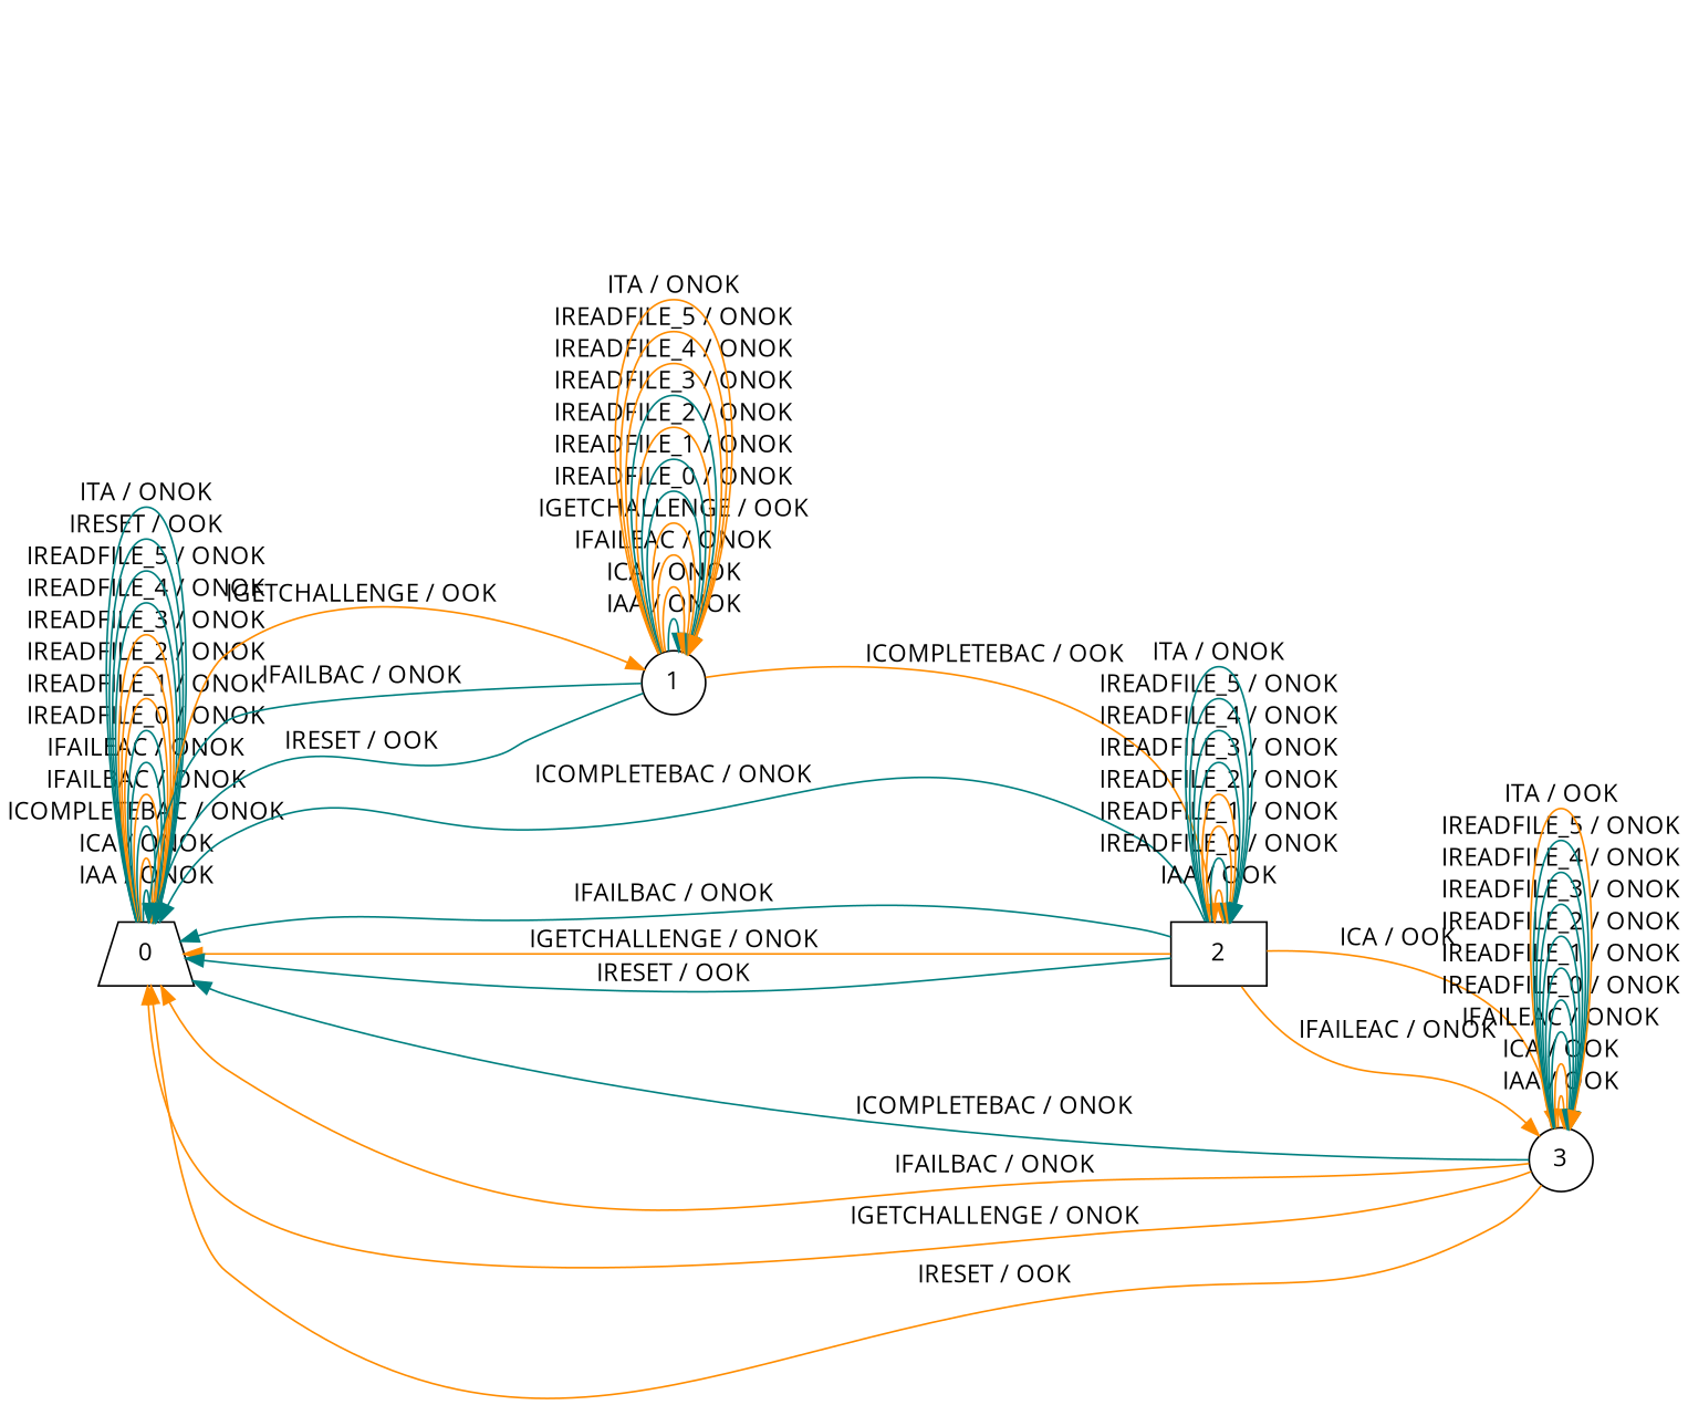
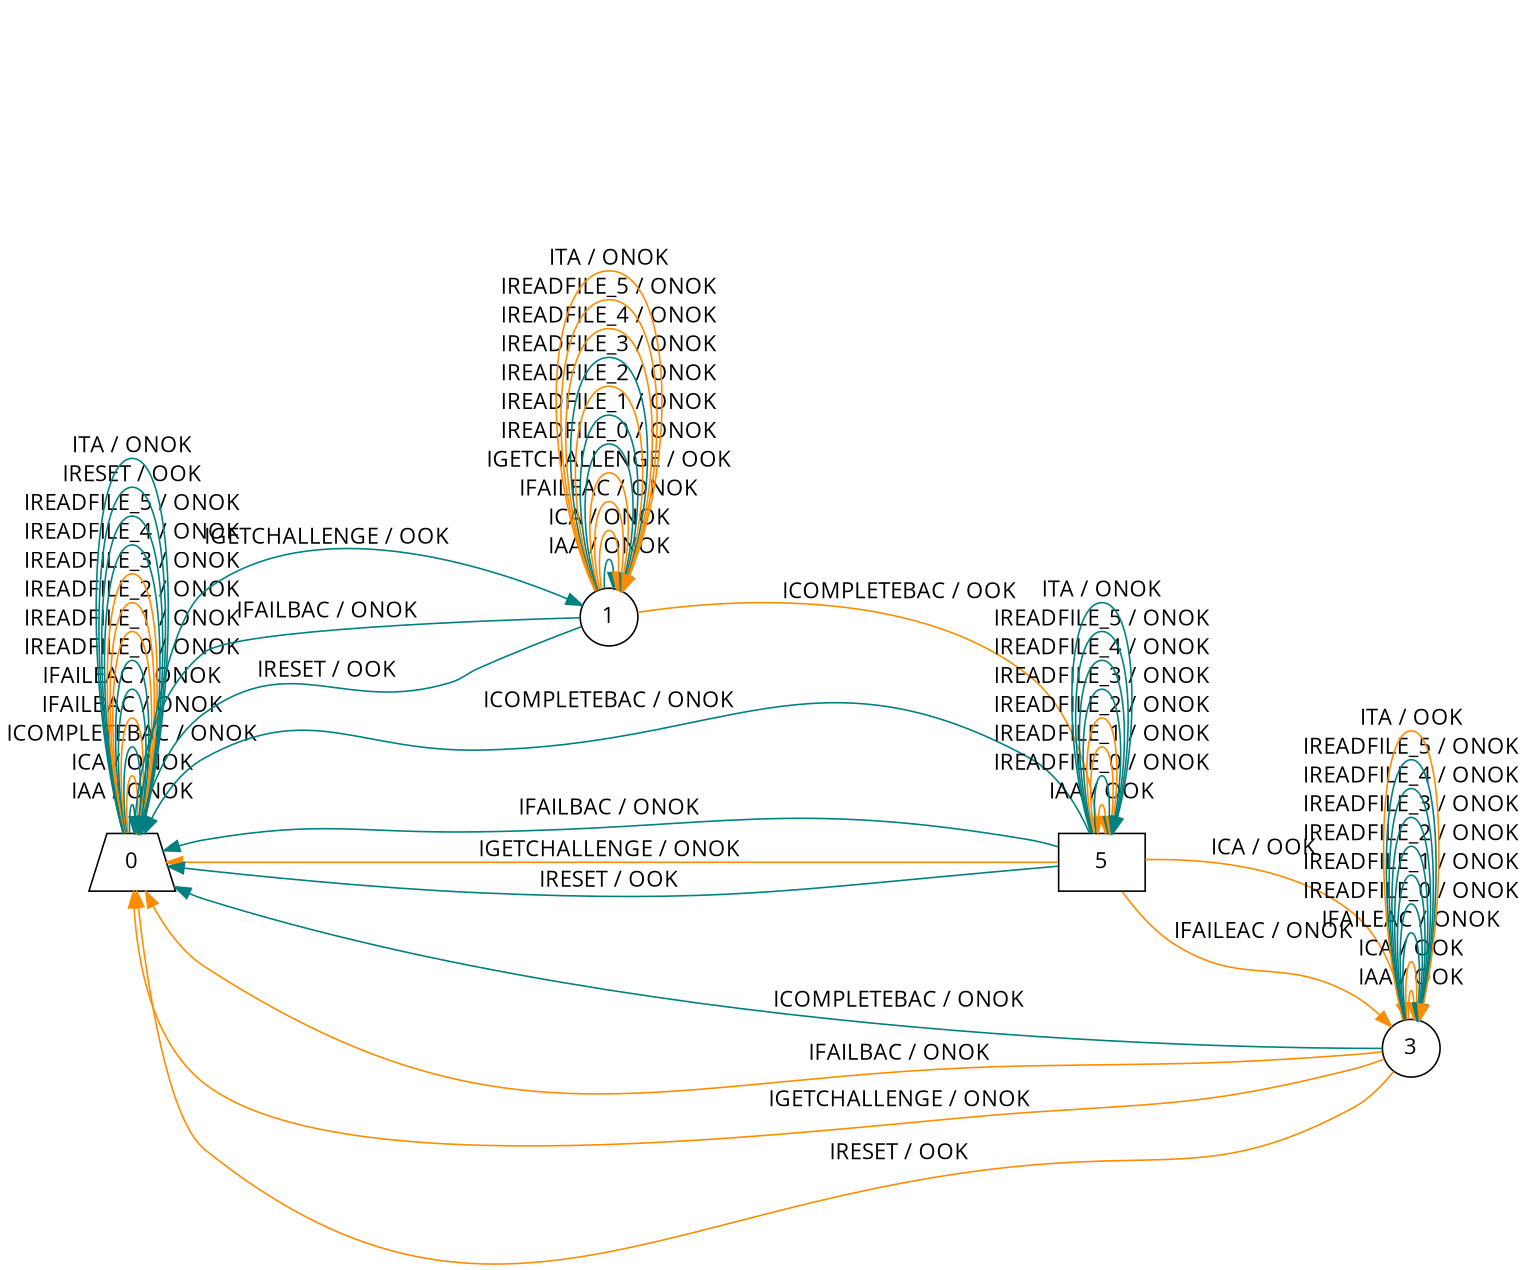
  digraph {
    fontname="Open Sans"
    rankdir=LR
    node [fontname="Open Sans" shape=circle]
    edge [color=teal fontname="Open Sans"]
    0 [shape=trapezium]
    1
-   2 [shape=box]
+   2 [shape=box label=5]
    3
    0 -> 0 [label="IAA / ONOK"]
    0 -> 0 [color=darkorange label="ICA / ONOK"]
    0 -> 0 [label="ICOMPLETEBAC / ONOK"]
    0 -> 0 [color=darkorange label="IFAILBAC / ONOK"]
    0 -> 0 [label="IFAILEAC / ONOK"]
    0 -> 0 [label="IREADFILE_0 / ONOK"]
    0 -> 0 [color=darkorange label="IREADFILE_1 / ONOK"]
    0 -> 0 [color=darkorange label="IREADFILE_2 / ONOK"]
    0 -> 0 [color=darkorange label="IREADFILE_3 / ONOK"]
    0 -> 0 [label="IREADFILE_4 / ONOK"]
    0 -> 0 [label="IREADFILE_5 / ONOK"]
    0 -> 0 [label="IRESET / OOK"]
    0 -> 0 [label="ITA / ONOK"]
-   0 -> 1 [color=darkorange label="IGETCHALLENGE / OOK"]
+   0 -> 1 [label="IGETCHALLENGE / OOK"]
    1 -> 0 [label="IFAILBAC / ONOK"]
    1 -> 0 [label="IRESET / OOK"]
    1 -> 1 [label="IAA / ONOK"]
    1 -> 1 [color=darkorange label="ICA / ONOK"]
    1 -> 1 [color=darkorange label="IFAILEAC / ONOK"]
    1 -> 1 [color=darkorange label="IGETCHALLENGE / OOK"]
    1 -> 1 [label="IREADFILE_0 / ONOK"]
    1 -> 1 [label="IREADFILE_1 / ONOK"]
    1 -> 1 [color=darkorange label="IREADFILE_2 / ONOK"]
    1 -> 1 [label="IREADFILE_3 / ONOK"]
    1 -> 1 [color=darkorange label="IREADFILE_4 / ONOK"]
    1 -> 1 [color=darkorange label="IREADFILE_5 / ONOK"]
    1 -> 1 [color=darkorange label="ITA / ONOK"]
    1 -> 2 [color=darkorange label="ICOMPLETEBAC / OOK"]
    2 -> 0 [label="ICOMPLETEBAC / ONOK"]
    2 -> 0 [label="IFAILBAC / ONOK"]
    2 -> 0 [color=darkorange label="IGETCHALLENGE / ONOK"]
    2 -> 0 [label="IRESET / OOK"]
    2 -> 2 [color=darkorange label="IAA / OOK"]
    2 -> 2 [label="IREADFILE_0 / ONOK"]
    2 -> 2 [color=darkorange label="IREADFILE_1 / ONOK"]
    2 -> 2 [color=darkorange label="IREADFILE_2 / ONOK"]
    2 -> 2 [label="IREADFILE_3 / ONOK"]
    2 -> 2 [label="IREADFILE_4 / ONOK"]
    2 -> 2 [label="IREADFILE_5 / ONOK"]
    2 -> 2 [label="ITA / ONOK"]
    2 -> 3 [color=darkorange label="ICA / OOK"]
    2 -> 3 [color=darkorange label="IFAILEAC / ONOK"]
    3 -> 0 [label="ICOMPLETEBAC / ONOK"]
    3 -> 0 [color=darkorange label="IFAILBAC / ONOK"]
    3 -> 0 [color=darkorange label="IGETCHALLENGE / ONOK"]
    3 -> 0 [color=darkorange label="IRESET / OOK"]
    3 -> 3 [color=darkorange label="IAA / OOK"]
    3 -> 3 [color=darkorange label="ICA / OOK"]
    3 -> 3 [label="IFAILEAC / ONOK"]
    3 -> 3 [label="IREADFILE_0 / ONOK"]
    3 -> 3 [label="IREADFILE_1 / ONOK"]
    3 -> 3 [label="IREADFILE_2 / ONOK"]
    3 -> 3 [label="IREADFILE_3 / ONOK"]
    3 -> 3 [label="IREADFILE_4 / ONOK"]
    3 -> 3 [label="IREADFILE_5 / ONOK"]
    3 -> 3 [color=darkorange label="ITA / OOK"]
  }
